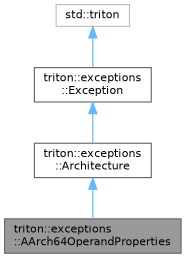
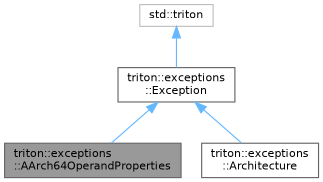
  digraph {
    node [color=gray40 fillcolor=white fontname=Helvetica fontsize=10 shape=box style=filled]
    edge [color=steelblue1 dir=back fontname=Helvetica fontsize=10 labelfontname=Helvetica labelfontsize=10 style=solid]
    n1 [fillcolor=grey60 fontcolor=black height=0.2 label="triton::exceptions\l::AArch64OperandProperties" width=0.4]
    n2 [height=0.2 label="triton::exceptions\l::Architecture" width=0.4]
    n3 [height=0.2 label="triton::exceptions\l::Exception" width=0.4]
    n4 [color=grey75 height=0.2 label="std::triton" width=0.4]
-   n2 -> n1
+   n3 -> n1
    n3 -> n2
    n4 -> n3
  }
